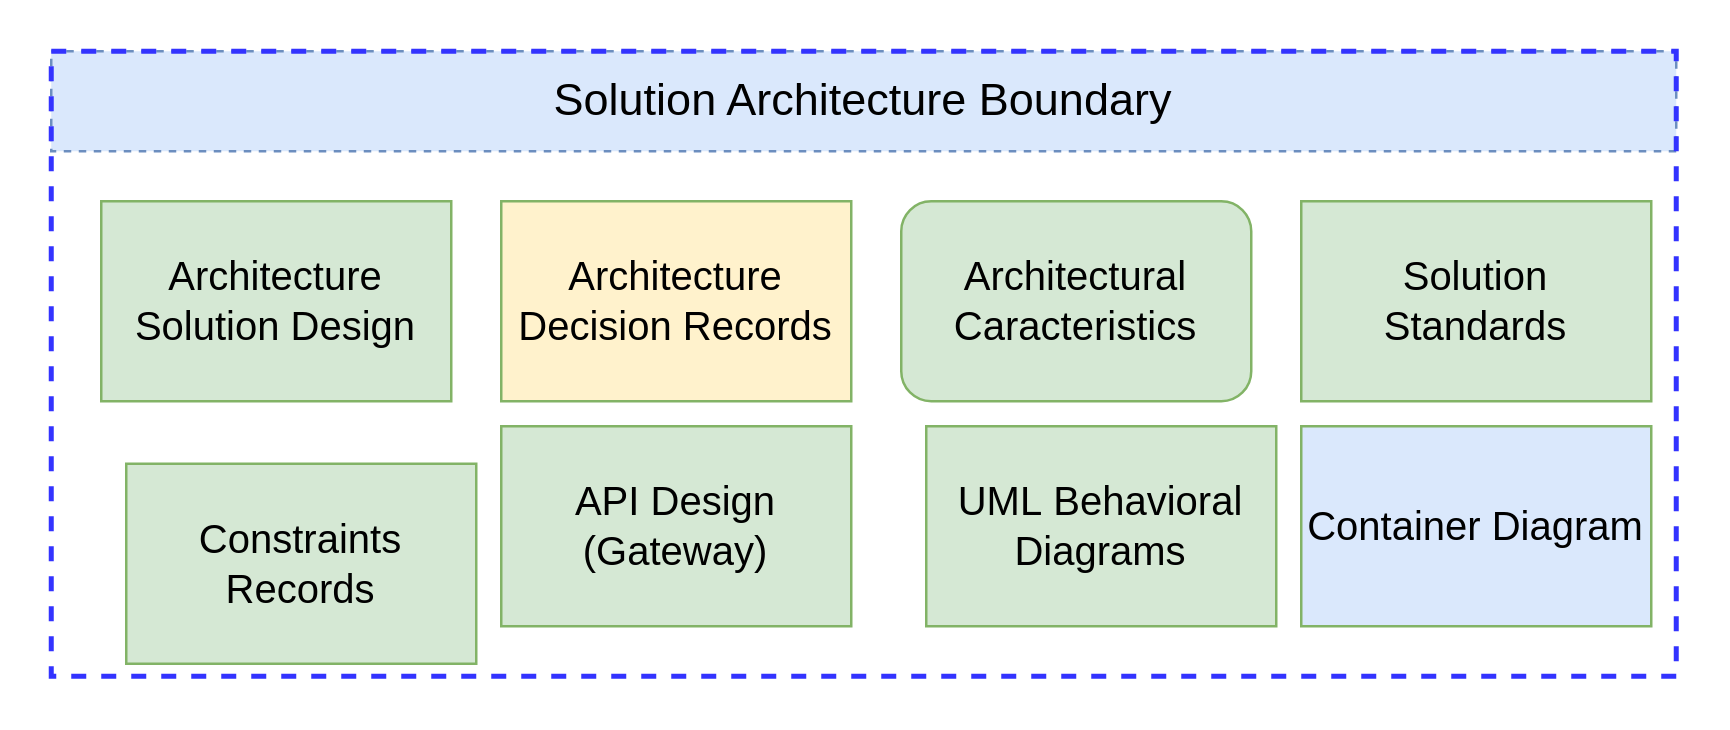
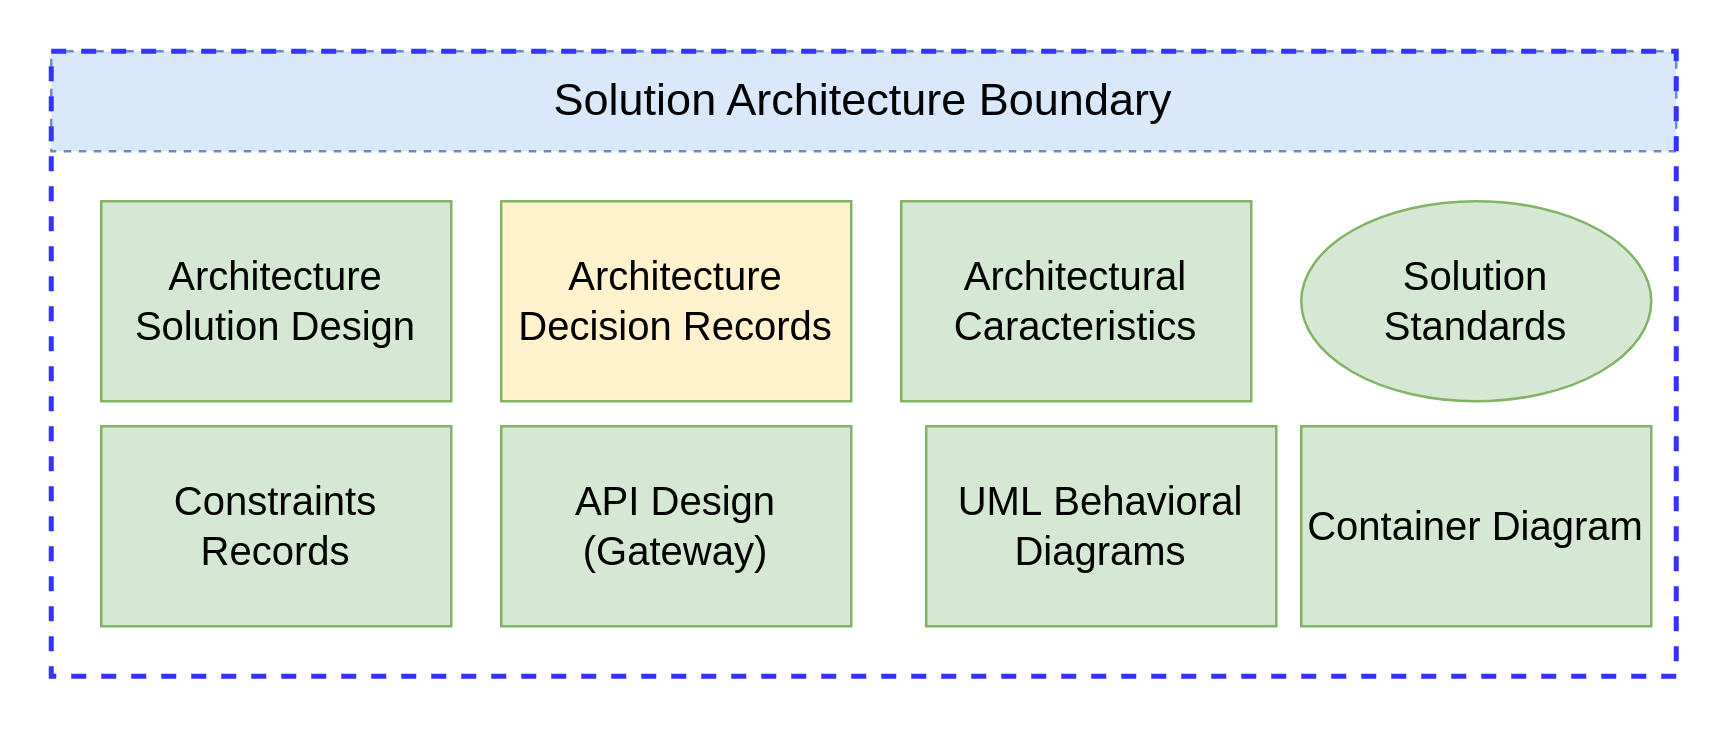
  <mxCell id="0" />
  <mxCell id="1" parent="0" />
  <mxCell id="2" value="&lt;span style=&quot;font-size: 18px&quot;&gt;Solution Architecture Boundary&lt;/span&gt;" style="text;html=1;strokeColor=#6c8ebf;fillColor=#dae8fc;align=center;verticalAlign=middle;whiteSpace=wrap;rounded=0;dashed=1;" parent="1" vertex="1"><mxGeometry x="20" y="20" width="650" height="40" as="geometry" /></mxCell>
  <mxCell id="3" value="" style="rounded=0;whiteSpace=wrap;html=1;dashed=1;fillColor=none;strokeColor=#3333FF;strokeWidth=2;" parent="1" vertex="1"><mxGeometry x="20" y="20" width="650" height="250" as="geometry" /></mxCell>
  <mxCell id="4" value="&lt;span style=&quot;font-size: 16px&quot;&gt;Architecture Solution Design&lt;/span&gt;" style="rounded=0;whiteSpace=wrap;html=1;fillColor=#d5e8d4;strokeColor=#82b366;" parent="1" vertex="1"><mxGeometry x="40" y="80" width="140" height="80" as="geometry" /></mxCell>
  <mxCell id="5" value="&lt;span style=&quot;font-size: 16px&quot;&gt;Architecture Decision Records&lt;/span&gt;" style="rounded=0;whiteSpace=wrap;html=1;fillColor=#fff2cc;strokeColor=#82b366;" parent="1" vertex="1"><mxGeometry x="200" y="80" width="140" height="80" as="geometry" /></mxCell>
- <mxCell id="6" value="&lt;span style=&quot;font-size: 16px&quot;&gt;Architectural Caracteristics&lt;/span&gt;" style="whiteSpace=wrap;html=1;fillColor=#d5e8d4;strokeColor=#82b366;rounded=1;" parent="1" vertex="1"><mxGeometry x="360" y="80" width="140" height="80" as="geometry" /></mxCell>
+ <mxCell id="6" value="&lt;span style=&quot;font-size: 16px&quot;&gt;Architectural Caracteristics&lt;/span&gt;" style="rounded=0;whiteSpace=wrap;html=1;fillColor=#d5e8d4;strokeColor=#82b366;" parent="1" vertex="1"><mxGeometry x="360" y="80" width="140" height="80" as="geometry" /></mxCell>
  <mxCell id="7" value="&lt;span style=&quot;font-size: 16px&quot;&gt;API Design (Gateway)&lt;/span&gt;" style="rounded=0;whiteSpace=wrap;html=1;fillColor=#d5e8d4;strokeColor=#82b366;" parent="1" vertex="1"><mxGeometry x="200" y="170" width="140" height="80" as="geometry" /></mxCell>
- <mxCell id="8" value="&lt;span style=&quot;font-size: 16px&quot;&gt;Constraints Records&lt;/span&gt;" style="rounded=0;whiteSpace=wrap;html=1;fillColor=#d5e8d4;strokeColor=#82b366;" parent="1" vertex="1"><mxGeometry x="50" y="185" width="140" height="80" as="geometry" /></mxCell>
+ <mxCell id="8" value="&lt;span style=&quot;font-size: 16px&quot;&gt;Constraints Records&lt;/span&gt;" style="rounded=0;whiteSpace=wrap;html=1;fillColor=#d5e8d4;strokeColor=#82b366;" parent="1" vertex="1"><mxGeometry x="40" y="170" width="140" height="80" as="geometry" /></mxCell>
  <mxCell id="9" value="&lt;span style=&quot;font-size: 16px&quot;&gt;UML&amp;nbsp;&lt;/span&gt;&lt;span style=&quot;font-size: 16px&quot;&gt;Behavioral Diagrams&lt;/span&gt;" style="rounded=0;whiteSpace=wrap;html=1;fillColor=#d5e8d4;strokeColor=#82b366;" vertex="1" parent="1"><mxGeometry x="370" y="170" width="140" height="80" as="geometry" /></mxCell>
- <mxCell id="10" value="&lt;span style=&quot;font-size: 16px&quot;&gt;Solution&lt;/span&gt;&lt;br style=&quot;font-size: 16px&quot;&gt;&lt;span style=&quot;font-size: 16px&quot;&gt;Standards&lt;/span&gt;" style="rounded=0;whiteSpace=wrap;html=1;fillColor=#d5e8d4;strokeColor=#82b366;" vertex="1" parent="1"><mxGeometry x="520" y="80" width="140" height="80" as="geometry" /></mxCell>
- <mxCell id="11" value="&lt;span style=&quot;font-size: 16px&quot;&gt;Container Diagram&lt;/span&gt;" style="rounded=0;whiteSpace=wrap;html=1;fillColor=#dae8fc;strokeColor=#82b366;" vertex="1" parent="1"><mxGeometry x="520" y="170" width="140" height="80" as="geometry" /></mxCell>
+ <mxCell id="10" value="&lt;span style=&quot;font-size: 16px&quot;&gt;Solution&lt;/span&gt;&lt;br style=&quot;font-size: 16px&quot;&gt;&lt;span style=&quot;font-size: 16px&quot;&gt;Standards&lt;/span&gt;" style="ellipse;whiteSpace=wrap;html=1;fillColor=#d5e8d4;strokeColor=#82b366;" vertex="1" parent="1"><mxGeometry x="520" y="80" width="140" height="80" as="geometry" /></mxCell>
+ <mxCell id="11" value="&lt;span style=&quot;font-size: 16px&quot;&gt;Container Diagram&lt;/span&gt;" style="rounded=0;whiteSpace=wrap;html=1;fillColor=#d5e8d4;strokeColor=#82b366;" vertex="1" parent="1"><mxGeometry x="520" y="170" width="140" height="80" as="geometry" /></mxCell>
